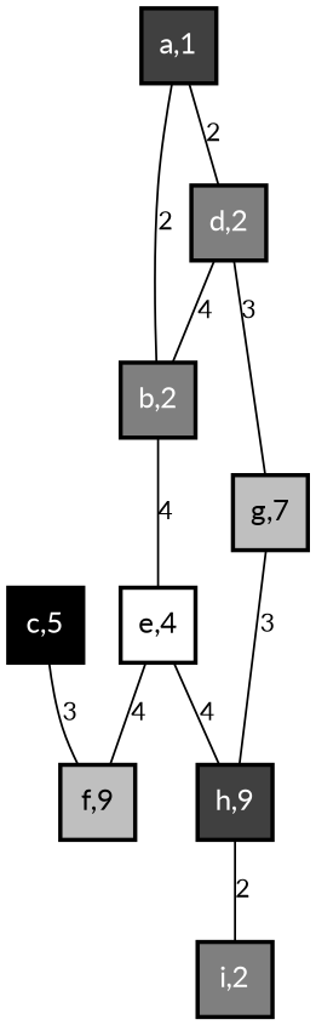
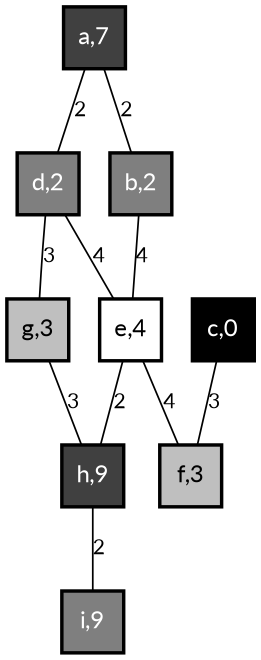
  graph {
    fontname=Lato
    node [fillcolor=grey50 fontcolor=white fontname=Lato penwidth=2 shape=square style=filled]
    edge [fontname=Lato fontsize=12]
-   n1 [fillcolor=grey25 label="a,1"]
+   n1 [fillcolor=grey25 label="a,7"]
    n2 [label="b,2"]
    n3 [label="d,2"]
    n4 [fillcolor=grey100 fontcolor=black label="e,4"]
-   n5 [fillcolor=grey75 fontcolor=black label="g,7"]
-   n6 [fillcolor=grey0 label="c,5"]
-   n7 [fillcolor=grey75 fontcolor=black label="f,9"]
+   n5 [fillcolor=grey75 fontcolor=black label="g,3"]
+   n6 [fillcolor=grey0 label="c,0"]
+   n7 [fillcolor=grey75 fontcolor=black label="f,3"]
    n8 [fillcolor=grey25 label="h,9"]
-   n9 [label="i,2"]
+   n9 [label="i,9"]
    n1 -- n2 [label=2]
    n1 -- n3 [label=2]
    n2 -- n4 [label=4]
-   n3 -- n2 [label=4]
+   n3 -- n4 [label=4]
    n3 -- n5 [label=3]
    n4 -- n7 [label=4]
-   n4 -- n8 [label=4]
+   n4 -- n8 [label=2]
    n5 -- n8 [label=3]
    n6 -- n7 [label=3]
    n8 -- n9 [label=2]
  }
